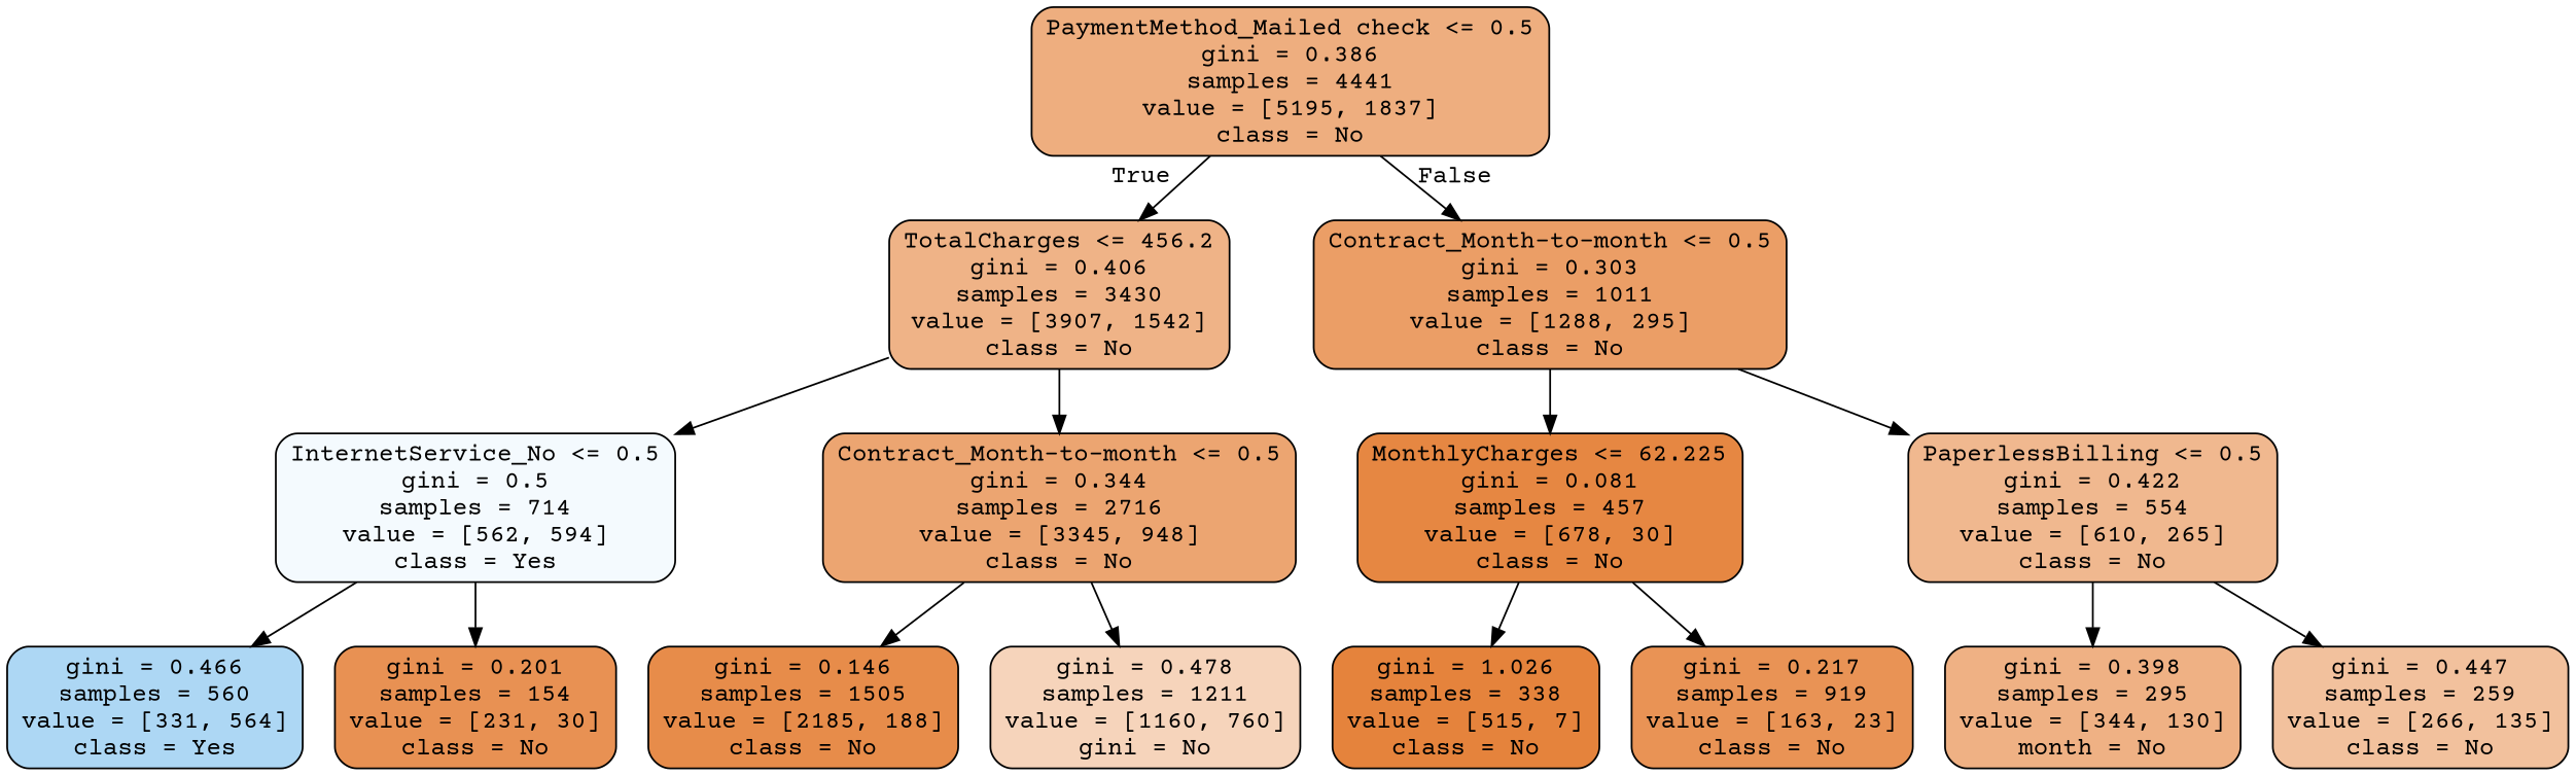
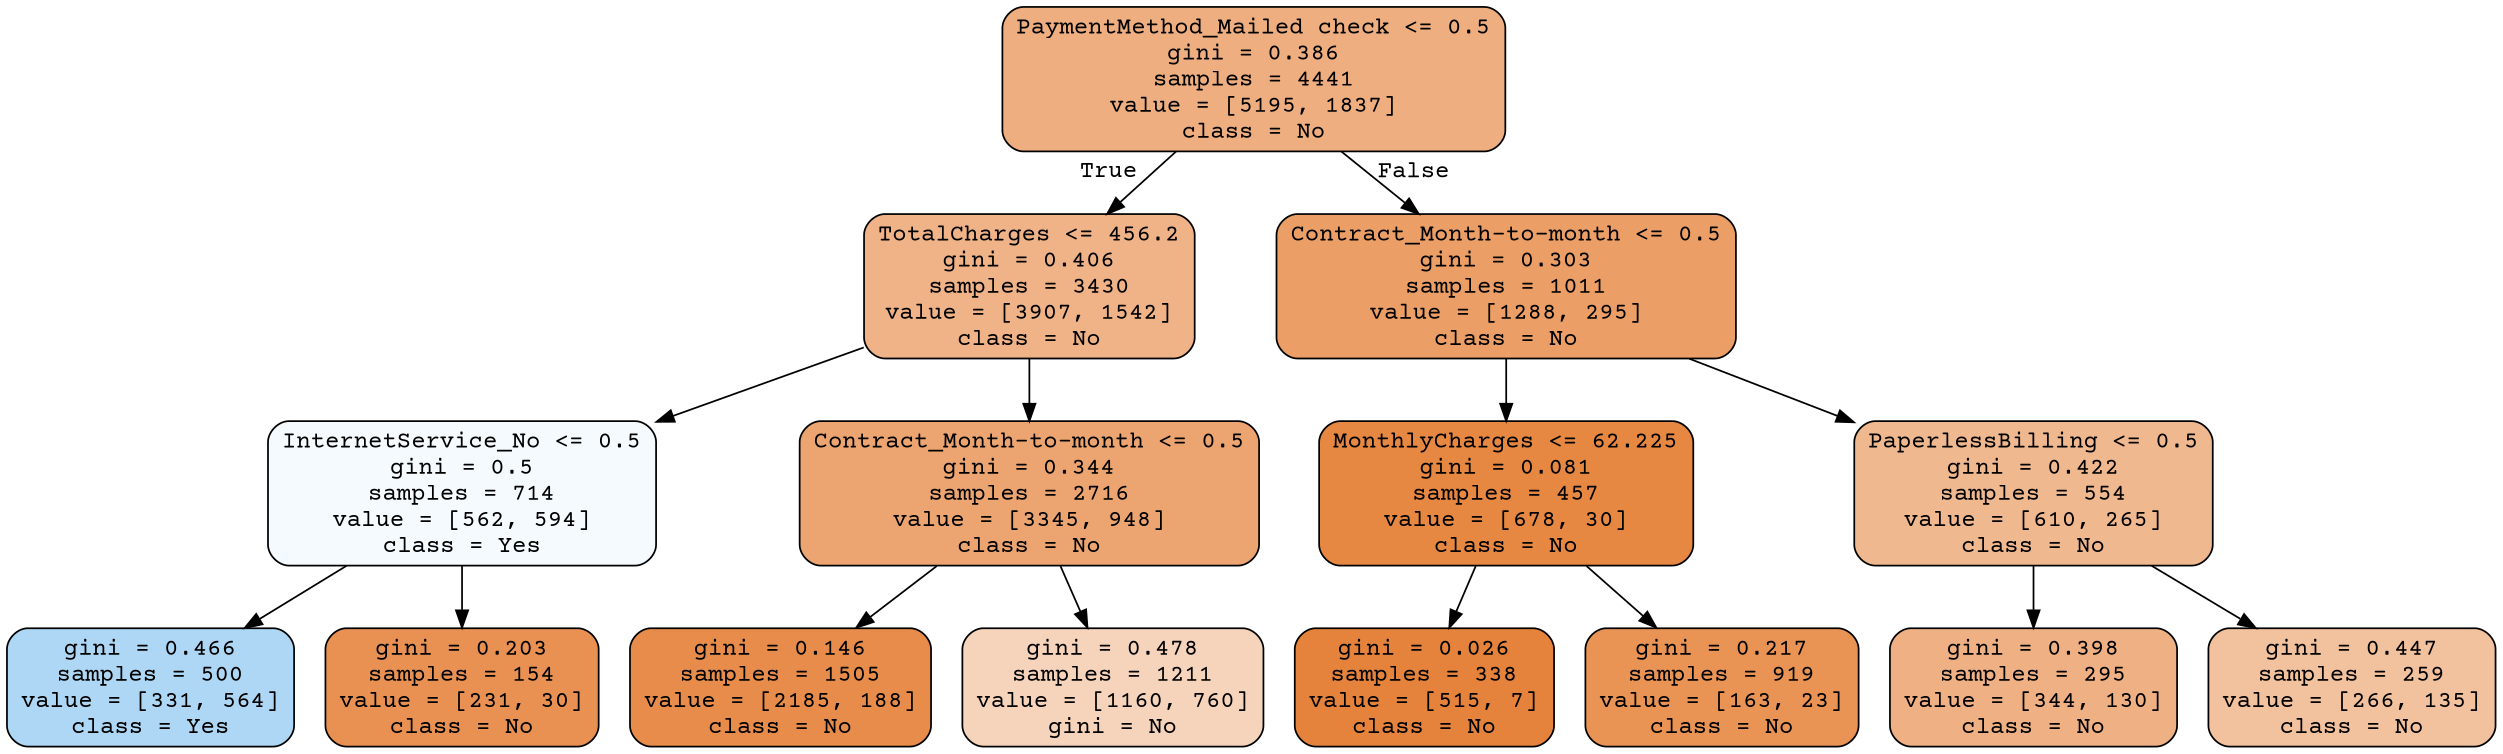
  digraph {
    fontname="Courier Prime"
    node [color=black fontname="Courier Prime" shape=box style="filled, rounded"]
    edge [fontname="Courier Prime"]
    n1 [fillcolor="#eeae7f" label="PaymentMethod_Mailed check <= 0.5\ngini = 0.386\nsamples = 4441\nvalue = [5195, 1837]\nclass = No"]
    n2 [fillcolor="#efb387" label="TotalCharges <= 456.2\ngini = 0.406\nsamples = 3430\nvalue = [3907, 1542]\nclass = No"]
    n3 [fillcolor="#eb9e66" label="Contract_Month-to-month <= 0.5\ngini = 0.303\nsamples = 1011\nvalue = [1288, 295]\nclass = No"]
    n4 [fillcolor="#f4fafe" label="InternetService_No <= 0.5\ngini = 0.5\nsamples = 714\nvalue = [562, 594]\nclass = Yes"]
    n5 [fillcolor="#eca571" label="Contract_Month-to-month <= 0.5\ngini = 0.344\nsamples = 2716\nvalue = [3345, 948]\nclass = No"]
    n6 [fillcolor="#e68742" label="MonthlyCharges <= 62.225\ngini = 0.081\nsamples = 457\nvalue = [678, 30]\nclass = No"]
    n7 [fillcolor="#f0b88f" label="PaperlessBilling <= 0.5\ngini = 0.422\nsamples = 554\nvalue = [610, 265]\nclass = No"]
-   n8 [fillcolor="#add7f4" label="gini = 0.466\nsamples = 560\nvalue = [331, 564]\nclass = Yes"]
-   n9 [fillcolor="#e89153" label="gini = 0.201\nsamples = 154\nvalue = [231, 30]\nclass = No"]
+   n8 [fillcolor="#add7f4" label="gini = 0.466\nsamples = 500\nvalue = [331, 564]\nclass = Yes"]
+   n9 [fillcolor="#e89153" label="gini = 0.203\nsamples = 154\nvalue = [231, 30]\nclass = No"]
    n10 [fillcolor="#e78c4a" label="gini = 0.146\nsamples = 1505\nvalue = [2185, 188]\nclass = No"]
    n11 [fillcolor="#f6d4bb" label="gini = 0.478\nsamples = 1211\nvalue = [1160, 760]\ngini = No"]
-   n12 [fillcolor="#e5833c" label="gini = 1.026\nsamples = 338\nvalue = [515, 7]\nclass = No"]
+   n12 [fillcolor="#e5833c" label="gini = 0.026\nsamples = 338\nvalue = [515, 7]\nclass = No"]
    n13 [fillcolor="#e99355" label="gini = 0.217\nsamples = 919\nvalue = [163, 23]\nclass = No"]
-   n14 [fillcolor="#efb184" label="gini = 0.398\nsamples = 295\nvalue = [344, 130]\nmonth = No"]
+   n14 [fillcolor="#efb184" label="gini = 0.398\nsamples = 295\nvalue = [344, 130]\nclass = No"]
    n15 [fillcolor="#f2c19d" label="gini = 0.447\nsamples = 259\nvalue = [266, 135]\nclass = No"]
    n1 -> n2 [headlabel=True labelangle=45 labeldistance=2.5]
    n1 -> n3 [headlabel=False labelangle=-45 labeldistance=2.5]
    n2 -> n4
    n2 -> n5
    n3 -> n6
    n3 -> n7
    n4 -> n8
    n4 -> n9
    n5 -> n10
    n5 -> n11
    n6 -> n12
    n6 -> n13
    n7 -> n14
    n7 -> n15
  }
